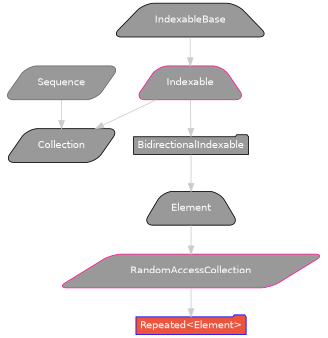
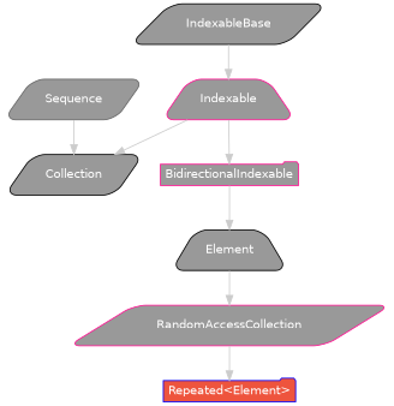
  strict digraph {
    node [color=deeppink fillcolor="#999999" fontcolor=white fontname=Helvetica fontsize=12 margin="0.07,0.05" shape=parallelogram style="filled,rounded"]
    edge [color="#cccccc"]
    "Repeated<Element>" [color=blue fillcolor="#ee543d" height=0.3 shape=folder style=filled]
    RandomAccessCollection [height=0.3]
-   BidirectionalIndexable [color=black height=0.3 shape=folder]
+   BidirectionalIndexable [height=0.3 shape=folder]
    n4 [color=black height=0.3 label=Element shape=trapezium]
    Collection [color=black height=0.3]
    Indexable [height=0.3 shape=trapezium]
-   IndexableBase [color=black height=0.3 shape=trapezium]
+   IndexableBase [color=black height=0.3]
    Sequence [color=gray40 height=0.3]
    subgraph sub_1 {
      rank=max
      "Repeated<Element>"
    }
    RandomAccessCollection -> "Repeated<Element>"
    BidirectionalIndexable -> n4
    n4 -> RandomAccessCollection
    Indexable -> BidirectionalIndexable
    Indexable -> Collection
    IndexableBase -> Indexable
    Sequence -> Collection
  }
